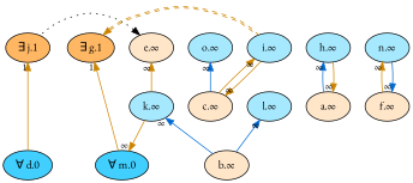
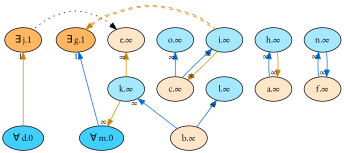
  digraph {
    fontname="EB Garamond"
    node [fillcolor="#a6e9ff" fontname="EB Garamond" fontsize=14 style=filled]
    edge [color="#006ad1" dir=back fontname="EB Garamond" fontsize=12 labeldistance=1.5 style=solid taillabel="∞"]
    n1 [fillcolor="#40cfff" label="∀ d.0"]
    n2 [fillcolor="#40cfff" label="∀ m.0"]
    n3 [fillcolor="#ffb763" label="∃ g.1"]
    n4 [fillcolor="#ffb763" label="∃ j.1"]
    n5 [label="k.∞"]
    n6 [label="i.∞"]
    n7 [fillcolor="#ffe6c9" label="c.∞"]
    n8 [label="h.∞"]
    n9 [fillcolor="#ffe6c9" label="a.∞"]
    n10 [fillcolor="#ffe6c9" label="b.∞"]
    n11 [label="l.∞"]
    n12 [label="o.∞"]
    n13 [fillcolor="#ffe6c9" label="e.∞"]
    n14 [label="n.∞"]
    n15 [fillcolor="#ffe6c9" label="f.∞"]
    subgraph sub_1 {
      rank=max
      n1
      n2
    }
    subgraph sub_2 {
      rank=min
      n3
      n4
    }
    n2 -> n5 [color="#cc8400"]
-   n3 -> n2 [color="#cc8400" taillabel=1]
+   n3 -> n2 [taillabel=1]
    n3 -> n6 [color="#cc8400:#cc8400" constraint=false style=dashed taillabel=""]
    n4 -> n1 [color="#cc8400" taillabel=1]
    n5 -> n10
-   n6 -> n7 [color="#cc8400"]
+   n6 -> n7
    n7 -> n6 [color="#cc8400"]
    n8 -> n9
    n9 -> n8 [color="#cc8400"]
    n11 -> n10
    n12 -> n7
    n13 -> n4 [color=black constraint=false style=dotted taillabel=""]
    n13 -> n5 [color="#cc8400"]
-   n14 -> n15 [color="#cc8400"]
+   n14 -> n15
    n15 -> n14
  }
